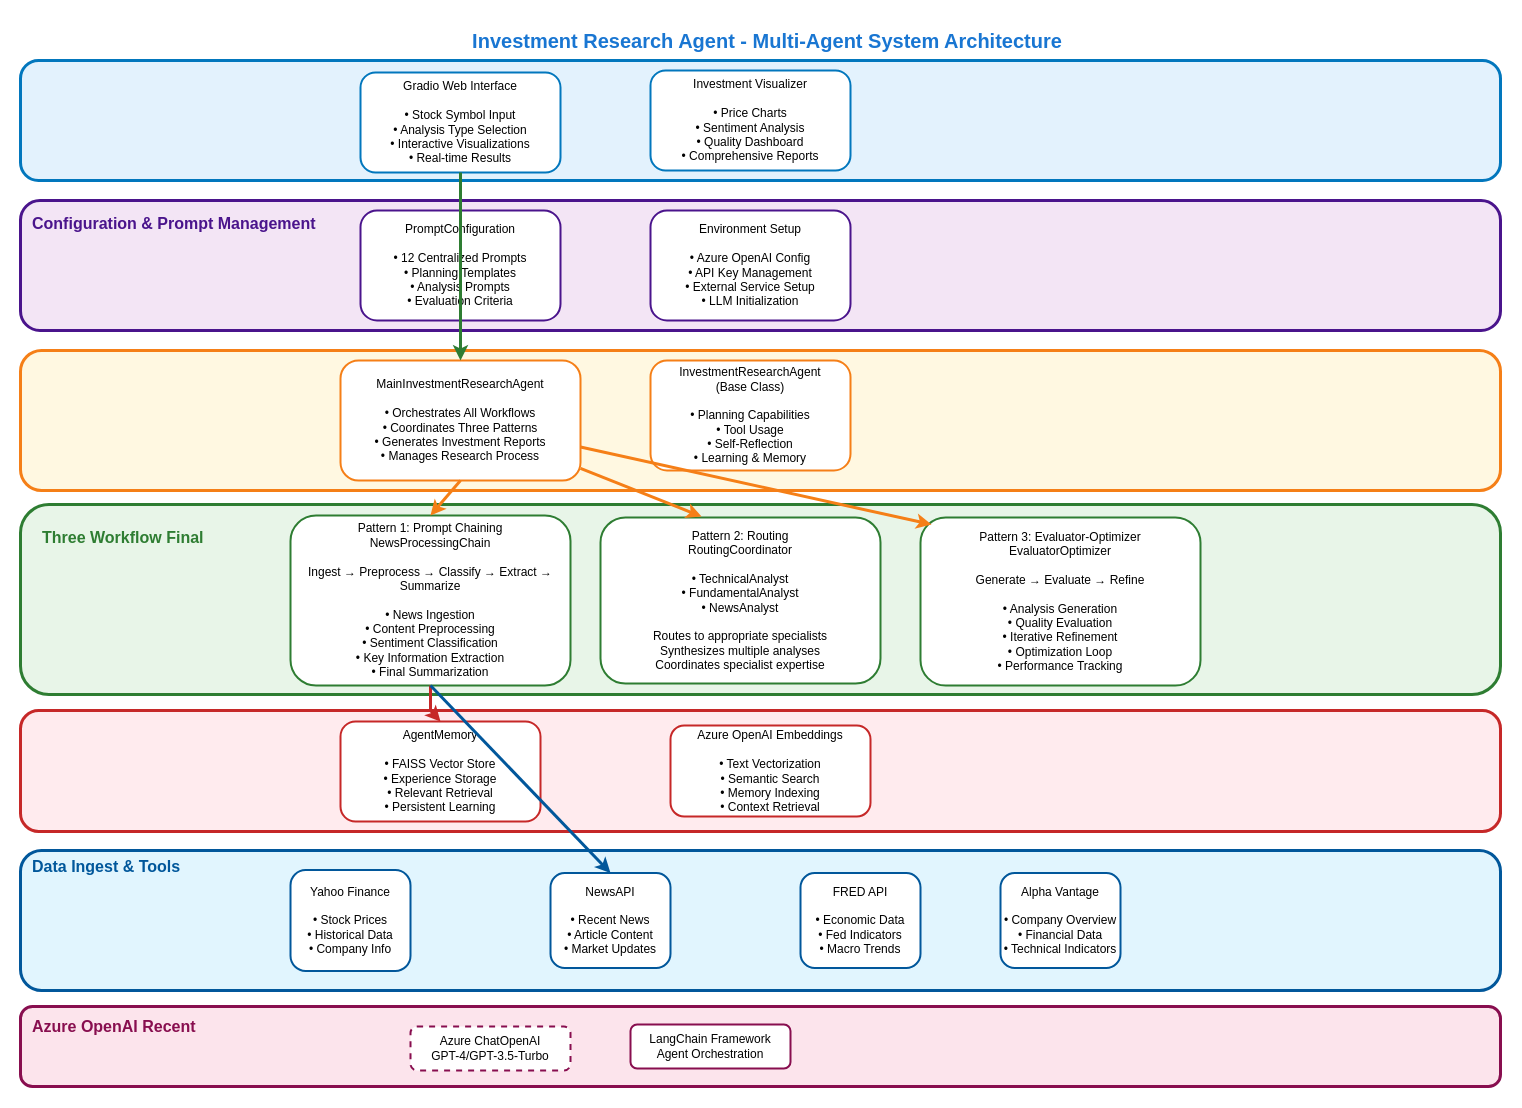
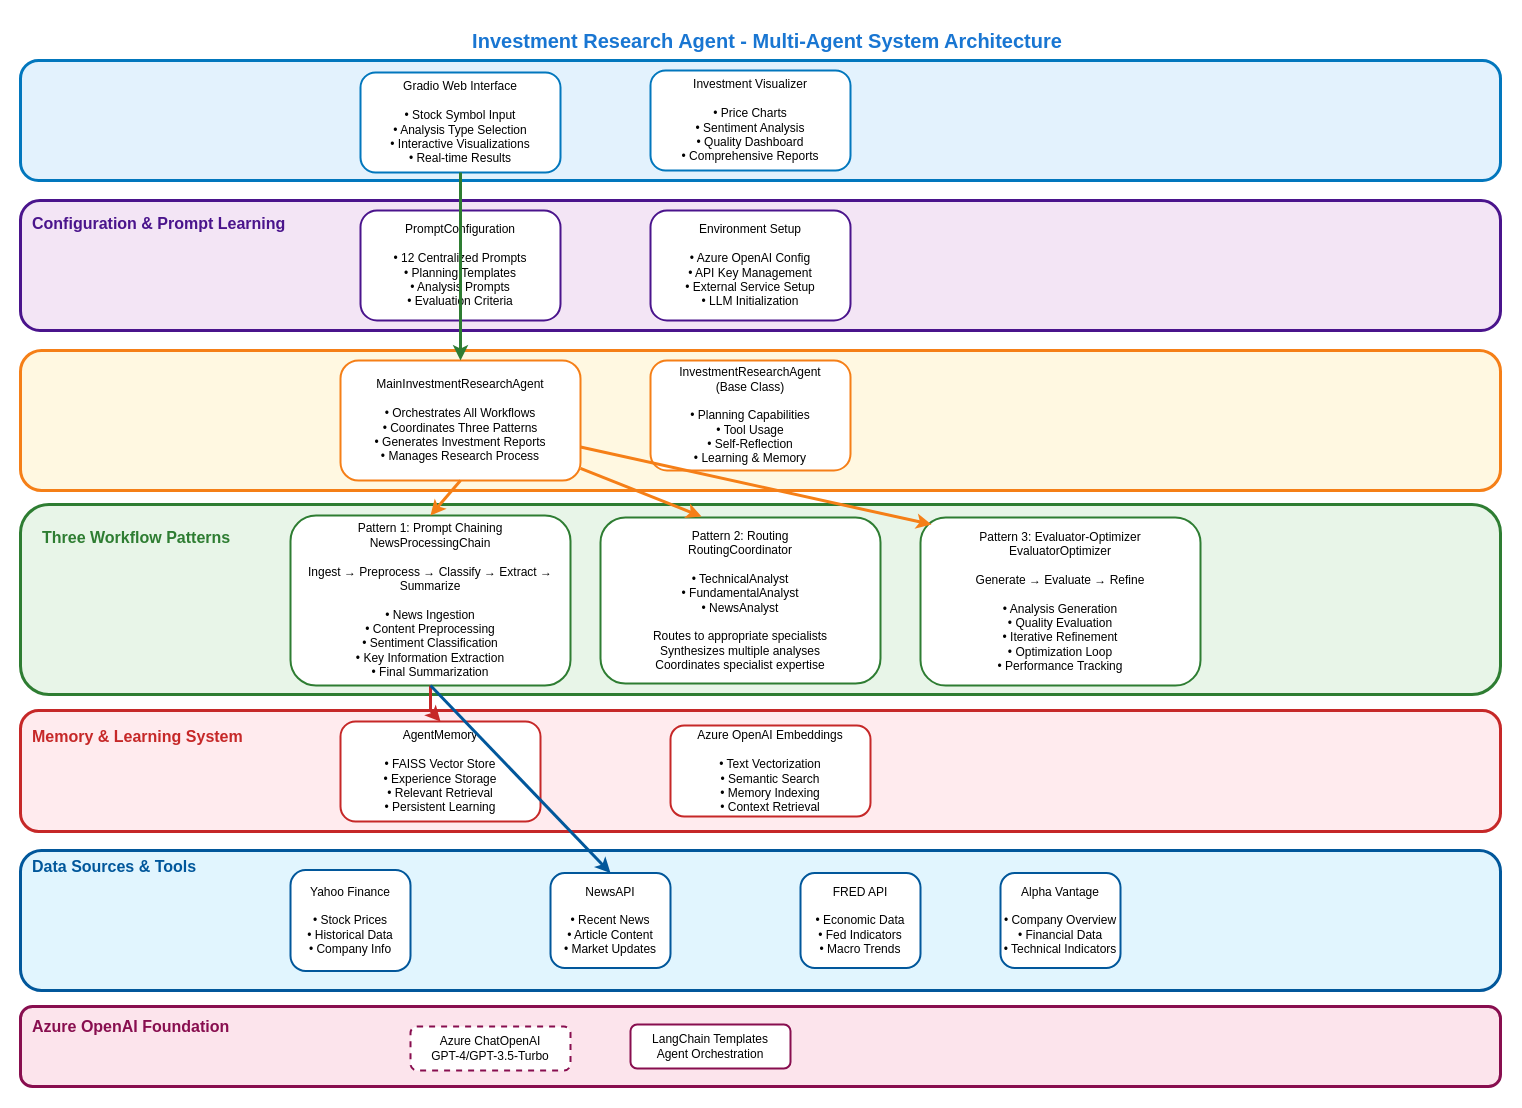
  <mxCell id="0" />
  <mxCell id="1" parent="0" />
  <mxCell id="2" value="Investment Research Agent - Multi-Agent System Architecture" style="text;html=1;strokeColor=none;fillColor=none;align=center;verticalAlign=middle;whiteSpace=wrap;rounded=0;fontSize=20;fontStyle=1;fontColor=#1976D2" parent="1" vertex="1"><mxGeometry x="267" y="20" width="1000" height="40" as="geometry" /></mxCell>
  <mxCell id="3" value="" style="rounded=1;whiteSpace=wrap;html=1;fillColor=#E3F2FD;strokeColor=#0277BD;strokeWidth=3;" parent="1" vertex="1"><mxGeometry x="20" y="60" width="1480" height="120" as="geometry" /></mxCell>
  <mxCell id="4" value="Gradio Web Interface&#10;&#10;• Stock Symbol Input&#10;• Analysis Type Selection&#10;• Interactive Visualizations&#10;• Real-time Results" style="rounded=1;whiteSpace=wrap;html=1;fillColor=#FFFFFF;strokeColor=#0277BD;strokeWidth=2;" parent="1" vertex="1"><mxGeometry x="360" y="72" width="200" height="100" as="geometry" /></mxCell>
  <mxCell id="5" value="Investment Visualizer&#10;&#10;• Price Charts&#10;• Sentiment Analysis&#10;• Quality Dashboard&#10;• Comprehensive Reports" style="rounded=1;whiteSpace=wrap;html=1;fillColor=#FFFFFF;strokeColor=#0277BD;strokeWidth=2;" parent="1" vertex="1"><mxGeometry x="650" y="70" width="200" height="100" as="geometry" /></mxCell>
  <mxCell id="6" value="" style="rounded=1;whiteSpace=wrap;html=1;fillColor=#F3E5F5;strokeColor=#4A148C;strokeWidth=3;" parent="1" vertex="1"><mxGeometry x="20" y="200" width="1480" height="130" as="geometry" /></mxCell>
- <mxCell id="7" value="Configuration &amp; Prompt Management" style="text;html=1;strokeColor=none;fillColor=none;align=left;verticalAlign=top;whiteSpace=wrap;rounded=0;fontSize=16;fontStyle=1;fontColor=#4A148C" parent="1" vertex="1"><mxGeometry x="30" y="206.5" width="410" height="25" as="geometry" /></mxCell>
+ <mxCell id="7" value="Configuration &amp; Prompt Learning" style="text;html=1;strokeColor=none;fillColor=none;align=left;verticalAlign=top;whiteSpace=wrap;rounded=0;fontSize=16;fontStyle=1;fontColor=#4A148C" parent="1" vertex="1"><mxGeometry x="30" y="206.5" width="410" height="25" as="geometry" /></mxCell>
  <mxCell id="8" value="PromptConfiguration&#10;&#10;• 12 Centralized Prompts&#10;• Planning Templates&#10;• Analysis Prompts&#10;• Evaluation Criteria" style="rounded=1;whiteSpace=wrap;html=1;fillColor=#FFFFFF;strokeColor=#4A148C;strokeWidth=2;" parent="1" vertex="1"><mxGeometry x="360" y="210" width="200" height="110" as="geometry" /></mxCell>
  <mxCell id="9" value="Environment Setup&#10;&#10;• Azure OpenAI Config&#10;• API Key Management&#10;• External Service Setup&#10;• LLM Initialization" style="rounded=1;whiteSpace=wrap;html=1;fillColor=#FFFFFF;strokeColor=#4A148C;strokeWidth=2;" parent="1" vertex="1"><mxGeometry x="650" y="210" width="200" height="110" as="geometry" /></mxCell>
  <mxCell id="10" value="" style="rounded=1;whiteSpace=wrap;html=1;fillColor=#FFF8E1;strokeColor=#F57F17;strokeWidth=3;" parent="1" vertex="1"><mxGeometry x="20" y="350" width="1480" height="140" as="geometry" /></mxCell>
  <mxCell id="11" value="MainInvestmentResearchAgent&#10;&#10;• Orchestrates All Workflows&#10;• Coordinates Three Patterns&#10;• Generates Investment Reports&#10;• Manages Research Process" style="rounded=1;whiteSpace=wrap;html=1;fillColor=#FFFFFF;strokeColor=#F57F17;strokeWidth=2;" parent="1" vertex="1"><mxGeometry x="340" y="360" width="240" height="120" as="geometry" /></mxCell>
  <mxCell id="12" value="InvestmentResearchAgent&#10;(Base Class)&#10;&#10;• Planning Capabilities&#10;• Tool Usage&#10;• Self-Reflection&#10;• Learning &amp; Memory" style="rounded=1;whiteSpace=wrap;html=1;fillColor=#FFFFFF;strokeColor=#F57F17;strokeWidth=2;" parent="1" vertex="1"><mxGeometry x="650" y="360" width="200" height="110" as="geometry" /></mxCell>
  <mxCell id="13" value="" style="rounded=1;whiteSpace=wrap;html=1;fillColor=#E8F5E8;strokeColor=#2E7D32;strokeWidth=3;" parent="1" vertex="1"><mxGeometry x="20" y="504" width="1480" height="190" as="geometry" /></mxCell>
- <mxCell id="14" value="Three Workflow Final" style="text;html=1;strokeColor=none;fillColor=none;align=left;verticalAlign=top;whiteSpace=wrap;rounded=0;fontSize=16;fontStyle=1;fontColor=#2E7D32" parent="1" vertex="1"><mxGeometry x="40" y="521" width="200" height="25" as="geometry" /></mxCell>
+ <mxCell id="14" value="Three Workflow Patterns" style="text;html=1;strokeColor=none;fillColor=none;align=left;verticalAlign=top;whiteSpace=wrap;rounded=0;fontSize=16;fontStyle=1;fontColor=#2E7D32" parent="1" vertex="1"><mxGeometry x="40" y="521" width="200" height="25" as="geometry" /></mxCell>
  <mxCell id="15" value="Pattern 1: Prompt Chaining&#10;NewsProcessingChain&#10;&#10;Ingest → Preprocess → Classify → Extract → Summarize&#10;&#10;• News Ingestion&#10;• Content Preprocessing&#10;• Sentiment Classification&#10;• Key Information Extraction&#10;• Final Summarization" style="rounded=1;whiteSpace=wrap;html=1;fillColor=#FFFFFF;strokeColor=#2E7D32;strokeWidth=2;" parent="1" vertex="1"><mxGeometry x="290" y="515" width="280" height="170" as="geometry" /></mxCell>
  <mxCell id="16" value="Pattern 2: Routing&#10;RoutingCoordinator&#10;&#10;• TechnicalAnalyst&#10;• FundamentalAnalyst&#10;• NewsAnalyst&#10;&#10;Routes to appropriate specialists&#10;Synthesizes multiple analyses&#10;Coordinates specialist expertise" style="rounded=1;whiteSpace=wrap;html=1;fillColor=#FFFFFF;strokeColor=#2E7D32;strokeWidth=2;" parent="1" vertex="1"><mxGeometry x="600" y="517" width="280" height="166" as="geometry" /></mxCell>
  <mxCell id="17" value="Pattern 3: Evaluator-Optimizer&#10;EvaluatorOptimizer&#10;&#10;Generate → Evaluate → Refine&#10;&#10;• Analysis Generation&#10;• Quality Evaluation&#10;• Iterative Refinement&#10;• Optimization Loop&#10;• Performance Tracking" style="rounded=1;whiteSpace=wrap;html=1;fillColor=#FFFFFF;strokeColor=#2E7D32;strokeWidth=2;" parent="1" vertex="1"><mxGeometry x="920" y="517" width="280" height="168" as="geometry" /></mxCell>
  <mxCell id="18" value="" style="rounded=1;whiteSpace=wrap;html=1;fillColor=#FFEBEE;strokeColor=#C62828;strokeWidth=3;" parent="1" vertex="1"><mxGeometry x="20" y="710" width="1480" height="121" as="geometry" /></mxCell>
+ <mxCell id="19" value="Memory &amp; Learning System" style="text;html=1;strokeColor=none;fillColor=none;align=left;verticalAlign=top;whiteSpace=wrap;rounded=0;fontSize=16;fontStyle=1;fontColor=#C62828" parent="1" vertex="1"><mxGeometry x="30" y="720" width="220" height="25" as="geometry" /></mxCell>
  <mxCell id="20" value="AgentMemory&#10;&#10;• FAISS Vector Store&#10;• Experience Storage&#10;• Relevant Retrieval&#10;• Persistent Learning" style="rounded=1;whiteSpace=wrap;html=1;fillColor=#FFFFFF;strokeColor=#C62828;strokeWidth=2;" parent="1" vertex="1"><mxGeometry x="340" y="721" width="200" height="100" as="geometry" /></mxCell>
  <mxCell id="21" value="Azure OpenAI Embeddings&#10;&#10;• Text Vectorization&#10;• Semantic Search&#10;• Memory Indexing&#10;• Context Retrieval" style="rounded=1;whiteSpace=wrap;html=1;fillColor=#FFFFFF;strokeColor=#C62828;strokeWidth=2;" parent="1" vertex="1"><mxGeometry x="670" y="725" width="200" height="91" as="geometry" /></mxCell>
  <mxCell id="22" value="" style="rounded=1;whiteSpace=wrap;html=1;fillColor=#E1F5FE;strokeColor=#01579B;strokeWidth=3;" parent="1" vertex="1"><mxGeometry x="20" y="850" width="1480" height="140" as="geometry" /></mxCell>
- <mxCell id="23" value="Data Ingest &amp; Tools" style="text;html=1;strokeColor=none;fillColor=none;align=left;verticalAlign=top;whiteSpace=wrap;rounded=0;fontSize=16;fontStyle=1;fontColor=#01579B" parent="1" vertex="1"><mxGeometry x="30" y="850" width="180" height="25" as="geometry" /></mxCell>
+ <mxCell id="23" value="Data Sources &amp; Tools" style="text;html=1;strokeColor=none;fillColor=none;align=left;verticalAlign=top;whiteSpace=wrap;rounded=0;fontSize=16;fontStyle=1;fontColor=#01579B" parent="1" vertex="1"><mxGeometry x="30" y="850" width="180" height="25" as="geometry" /></mxCell>
  <mxCell id="24" value="Yahoo Finance&#10;&#10;• Stock Prices&#10;• Historical Data&#10;• Company Info" style="rounded=1;whiteSpace=wrap;html=1;fillColor=#FFFFFF;strokeColor=#01579B;strokeWidth=2;" parent="1" vertex="1"><mxGeometry x="290" y="869.5" width="120" height="101" as="geometry" /></mxCell>
  <mxCell id="25" value="NewsAPI&#10;&#10;• Recent News&#10;• Article Content&#10;• Market Updates" style="rounded=1;whiteSpace=wrap;html=1;fillColor=#FFFFFF;strokeColor=#01579B;strokeWidth=2;" parent="1" vertex="1"><mxGeometry x="550" y="872.5" width="120" height="95" as="geometry" /></mxCell>
  <mxCell id="26" value="FRED API&#10;&#10;• Economic Data&#10;• Fed Indicators&#10;• Macro Trends" style="rounded=1;whiteSpace=wrap;html=1;fillColor=#FFFFFF;strokeColor=#01579B;strokeWidth=2;" parent="1" vertex="1"><mxGeometry x="800" y="872.5" width="120" height="95" as="geometry" /></mxCell>
  <mxCell id="27" value="Alpha Vantage&#10;&#10;• Company Overview&#10;• Financial Data&#10;• Technical Indicators" style="rounded=1;whiteSpace=wrap;html=1;fillColor=#FFFFFF;strokeColor=#01579B;strokeWidth=2;" parent="1" vertex="1"><mxGeometry x="1000" y="872.5" width="120" height="95" as="geometry" /></mxCell>
  <mxCell id="28" value="" style="rounded=1;whiteSpace=wrap;html=1;fillColor=#FCE4EC;strokeColor=#880E4F;strokeWidth=3;" parent="1" vertex="1"><mxGeometry x="20" y="1006" width="1480" height="80" as="geometry" /></mxCell>
- <mxCell id="29" value="Azure OpenAI Recent" style="text;html=1;strokeColor=none;fillColor=none;align=left;verticalAlign=top;whiteSpace=wrap;rounded=0;fontSize=16;fontStyle=1;fontColor=#880E4F" parent="1" vertex="1"><mxGeometry x="30" y="1010" width="200" height="25" as="geometry" /></mxCell>
+ <mxCell id="29" value="Azure OpenAI Foundation" style="text;html=1;strokeColor=none;fillColor=none;align=left;verticalAlign=top;whiteSpace=wrap;rounded=0;fontSize=16;fontStyle=1;fontColor=#880E4F" parent="1" vertex="1"><mxGeometry x="30" y="1010" width="200" height="25" as="geometry" /></mxCell>
  <mxCell id="30" value="Azure ChatOpenAI&#10;GPT-4/GPT-3.5-Turbo" style="rounded=1;whiteSpace=wrap;html=1;fillColor=#FFFFFF;strokeColor=#880E4F;strokeWidth=2;dashed=1;" parent="1" vertex="1"><mxGeometry x="410" y="1026" width="160" height="44" as="geometry" /></mxCell>
- <mxCell id="31" value="LangChain Framework&#10;Agent Orchestration" style="rounded=1;whiteSpace=wrap;html=1;fillColor=#FFFFFF;strokeColor=#880E4F;strokeWidth=2;" parent="1" vertex="1"><mxGeometry x="630" y="1024" width="160" height="44" as="geometry" /></mxCell>
+ <mxCell id="31" value="LangChain Templates&#10;Agent Orchestration" style="rounded=1;whiteSpace=wrap;html=1;fillColor=#FFFFFF;strokeColor=#880E4F;strokeWidth=2;" parent="1" vertex="1"><mxGeometry x="630" y="1024" width="160" height="44" as="geometry" /></mxCell>
  <mxCell id="32" value="" style="endArrow=classic;html=1;rounded=0;exitX=0.5;exitY=1;entryX=0.5;entryY=0;strokeColor=#2E7D32;strokeWidth=3;" parent="1" source="4" target="11" edge="1"><mxGeometry width="50" height="50" relative="1" as="geometry"><mxPoint x="160" y="200" as="sourcePoint" /><mxPoint x="180" y="320" as="targetPoint" /></mxGeometry></mxCell>
  <mxCell id="33" value="" style="endArrow=classic;html=1;rounded=0;exitX=0.5;exitY=1;entryX=0.5;entryY=0;strokeColor=#F57F17;strokeWidth=3;" parent="1" source="11" target="15" edge="1"><mxGeometry width="50" height="50" relative="1" as="geometry"><mxPoint x="180" y="491" as="sourcePoint" /><mxPoint x="200" y="551" as="targetPoint" /></mxGeometry></mxCell>
  <mxCell id="34" value="" style="endArrow=classic;html=1;rounded=0;exitX=0.5;exitY=1;entryX=0.5;entryY=0;strokeColor=#C62828;strokeWidth=3;" parent="1" source="15" target="20" edge="1"><mxGeometry width="50" height="50" relative="1" as="geometry"><mxPoint x="200" y="701" as="sourcePoint" /><mxPoint x="160" y="771" as="targetPoint" /><Array as="points"><mxPoint x="430" y="710" /></Array></mxGeometry></mxCell>
  <mxCell id="35" value="" style="endArrow=classic;html=1;rounded=0;exitX=0.5;exitY=1;entryX=0.5;entryY=0;strokeColor=#01579B;strokeWidth=3;" parent="1" source="15" target="25" edge="1"><mxGeometry width="50" height="50" relative="1" as="geometry"><mxPoint x="200" y="701" as="sourcePoint" /><mxPoint x="280" y="891" as="targetPoint" /><Array as="points" /></mxGeometry></mxCell>
  <mxCell id="36" value="" style="endArrow=classic;html=1;rounded=0;entryX=0.361;entryY=-0.006;strokeColor=#F57F17;strokeWidth=3;entryDx=0;entryDy=0;entryPerimeter=0;" parent="1" source="11" target="16" edge="1"><mxGeometry width="50" height="50" relative="1" as="geometry"><mxPoint x="470" y="490" as="sourcePoint" /><mxPoint x="440" y="525" as="targetPoint" /></mxGeometry></mxCell>
  <mxCell id="37" value="" style="endArrow=classic;html=1;rounded=0;entryX=0.361;entryY=-0.006;strokeColor=#F57F17;strokeWidth=3;entryDx=0;entryDy=0;entryPerimeter=0;" parent="1" source="11" edge="1"><mxGeometry width="50" height="50" relative="1" as="geometry"><mxPoint x="700" y="490" as="sourcePoint" /><mxPoint x="931" y="524" as="targetPoint" /></mxGeometry></mxCell>
